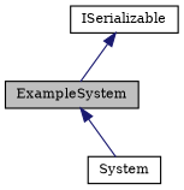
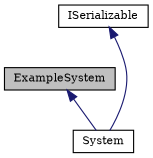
  digraph {
    fontname="DejaVu Serif"
    node [color=black fillcolor=white fontname="DejaVu Serif" fontsize=10 shape=record style=filled]
    edge [color=midnightblue dir=back fontname="DejaVu Serif" fontsize=10 labelfontname=Helvetica labelfontsize=10 style=solid]
    n1 [fillcolor=grey75 fontcolor=black height=0.2 label=ExampleSystem width=0.4]
    n2 [height=0.2 label=System width=0.4]
    n3 [height=0.2 label=ISerializable width=0.4]
    n1 -> n2
-   n3 -> n1
+   n3 -> n2
  }
